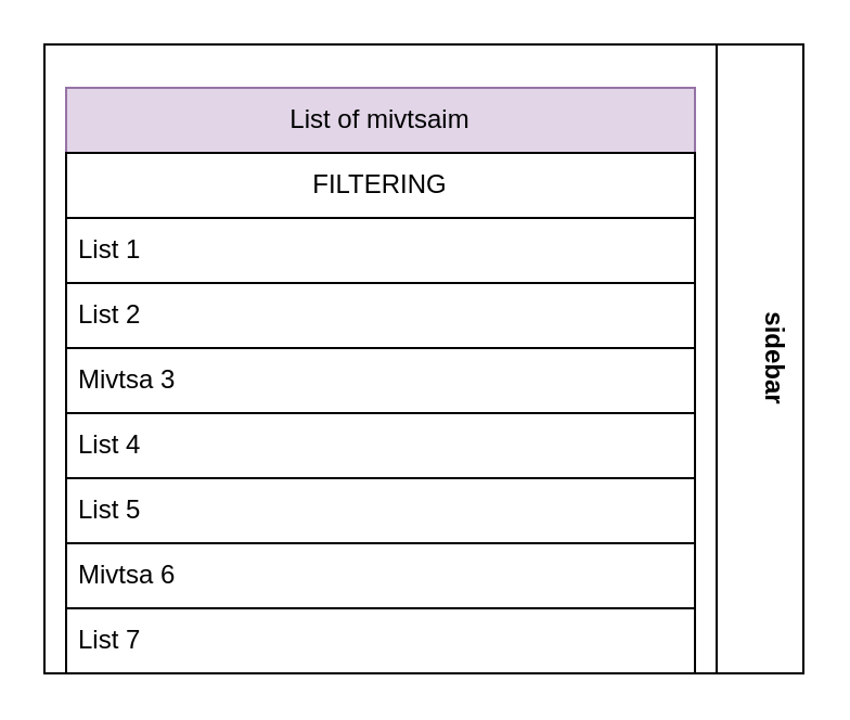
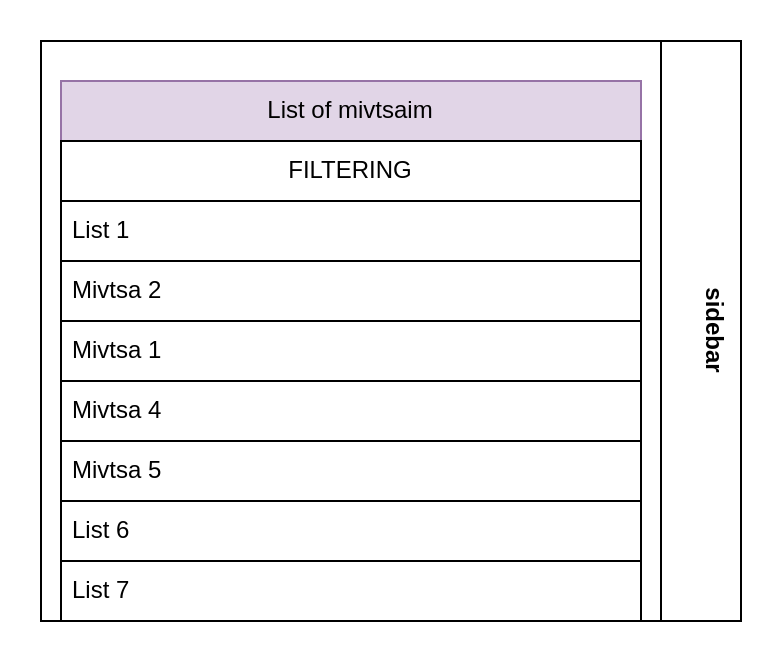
  <mxCell id="0" />
  <mxCell id="1" parent="0" />
  <mxCell id="2" value="sidebar&lt;div&gt;&lt;br&gt;&lt;/div&gt;" style="swimlane;horizontal=0;whiteSpace=wrap;html=1;rotation=-180;startSize=40;" vertex="1" parent="1"><mxGeometry x="20" y="20" width="350" height="290" as="geometry" /></mxCell>
  <mxCell id="3" value="List of mivtsaim" style="swimlane;fontStyle=0;childLayout=stackLayout;horizontal=1;startSize=30;horizontalStack=0;resizeParent=1;resizeParentMax=0;resizeLast=0;collapsible=1;marginBottom=0;whiteSpace=wrap;html=1;fillColor=#e1d5e7;strokeColor=#9673a6;" vertex="1" parent="1"><mxGeometry x="30" y="40" width="290" height="270" as="geometry" /></mxCell>
  <mxCell id="4" value="FILTERING" style="text;align=center;verticalAlign=middle;spacingLeft=4;spacingRight=4;overflow=hidden;points=[[0,0.5],[1,0.5]];portConstraint=eastwest;rotatable=0;whiteSpace=wrap;html=1;fillColor=default;strokeColor=default;" vertex="1" parent="3"><mxGeometry y="30" width="290" height="30" as="geometry" /></mxCell>
  <mxCell id="5" value="List 1" style="text;strokeColor=default;fillColor=none;align=left;verticalAlign=middle;spacingLeft=4;spacingRight=4;overflow=hidden;points=[[0,0.5],[1,0.5]];portConstraint=eastwest;rotatable=0;whiteSpace=wrap;html=1;" vertex="1" parent="3"><mxGeometry y="60" width="290" height="30" as="geometry" /></mxCell>
- <mxCell id="6" value="List 2" style="text;strokeColor=default;fillColor=none;align=left;verticalAlign=middle;spacingLeft=4;spacingRight=4;overflow=hidden;points=[[0,0.5],[1,0.5]];portConstraint=eastwest;rotatable=0;whiteSpace=wrap;html=1;" vertex="1" parent="3"><mxGeometry y="90" width="290" height="30" as="geometry" /></mxCell>
- <mxCell id="7" value="Mivtsa 3" style="text;strokeColor=default;fillColor=none;align=left;verticalAlign=middle;spacingLeft=4;spacingRight=4;overflow=hidden;points=[[0,0.5],[1,0.5]];portConstraint=eastwest;rotatable=0;whiteSpace=wrap;html=1;" vertex="1" parent="3"><mxGeometry y="120" width="290" height="30" as="geometry" /></mxCell>
- <mxCell id="8" value="List 4" style="text;strokeColor=default;fillColor=none;align=left;verticalAlign=middle;spacingLeft=4;spacingRight=4;overflow=hidden;points=[[0,0.5],[1,0.5]];portConstraint=eastwest;rotatable=0;whiteSpace=wrap;html=1;" vertex="1" parent="3"><mxGeometry y="150" width="290" height="30" as="geometry" /></mxCell>
- <mxCell id="9" value="List 5" style="text;strokeColor=default;fillColor=none;align=left;verticalAlign=middle;spacingLeft=4;spacingRight=4;overflow=hidden;points=[[0,0.5],[1,0.5]];portConstraint=eastwest;rotatable=0;whiteSpace=wrap;html=1;" vertex="1" parent="3"><mxGeometry y="180" width="290" height="30" as="geometry" /></mxCell>
- <mxCell id="10" value="Mivtsa 6" style="text;strokeColor=default;fillColor=none;align=left;verticalAlign=middle;spacingLeft=4;spacingRight=4;overflow=hidden;points=[[0,0.5],[1,0.5]];portConstraint=eastwest;rotatable=0;whiteSpace=wrap;html=1;" vertex="1" parent="3"><mxGeometry y="210" width="290" height="30" as="geometry" /></mxCell>
+ <mxCell id="6" value="Mivtsa 2" style="text;strokeColor=default;fillColor=none;align=left;verticalAlign=middle;spacingLeft=4;spacingRight=4;overflow=hidden;points=[[0,0.5],[1,0.5]];portConstraint=eastwest;rotatable=0;whiteSpace=wrap;html=1;" vertex="1" parent="3"><mxGeometry y="90" width="290" height="30" as="geometry" /></mxCell>
+ <mxCell id="7" value="Mivtsa 1" style="text;strokeColor=default;fillColor=none;align=left;verticalAlign=middle;spacingLeft=4;spacingRight=4;overflow=hidden;points=[[0,0.5],[1,0.5]];portConstraint=eastwest;rotatable=0;whiteSpace=wrap;html=1;" vertex="1" parent="3"><mxGeometry y="120" width="290" height="30" as="geometry" /></mxCell>
+ <mxCell id="8" value="Mivtsa 4" style="text;strokeColor=default;fillColor=none;align=left;verticalAlign=middle;spacingLeft=4;spacingRight=4;overflow=hidden;points=[[0,0.5],[1,0.5]];portConstraint=eastwest;rotatable=0;whiteSpace=wrap;html=1;" vertex="1" parent="3"><mxGeometry y="150" width="290" height="30" as="geometry" /></mxCell>
+ <mxCell id="9" value="Mivtsa 5" style="text;strokeColor=default;fillColor=none;align=left;verticalAlign=middle;spacingLeft=4;spacingRight=4;overflow=hidden;points=[[0,0.5],[1,0.5]];portConstraint=eastwest;rotatable=0;whiteSpace=wrap;html=1;" vertex="1" parent="3"><mxGeometry y="180" width="290" height="30" as="geometry" /></mxCell>
+ <mxCell id="10" value="List 6" style="text;strokeColor=default;fillColor=none;align=left;verticalAlign=middle;spacingLeft=4;spacingRight=4;overflow=hidden;points=[[0,0.5],[1,0.5]];portConstraint=eastwest;rotatable=0;whiteSpace=wrap;html=1;" vertex="1" parent="3"><mxGeometry y="210" width="290" height="30" as="geometry" /></mxCell>
  <mxCell id="11" value="List 7" style="text;strokeColor=default;fillColor=none;align=left;verticalAlign=middle;spacingLeft=4;spacingRight=4;overflow=hidden;points=[[0,0.5],[1,0.5]];portConstraint=eastwest;rotatable=0;whiteSpace=wrap;html=1;" vertex="1" parent="3"><mxGeometry y="240" width="290" height="30" as="geometry" /></mxCell>
